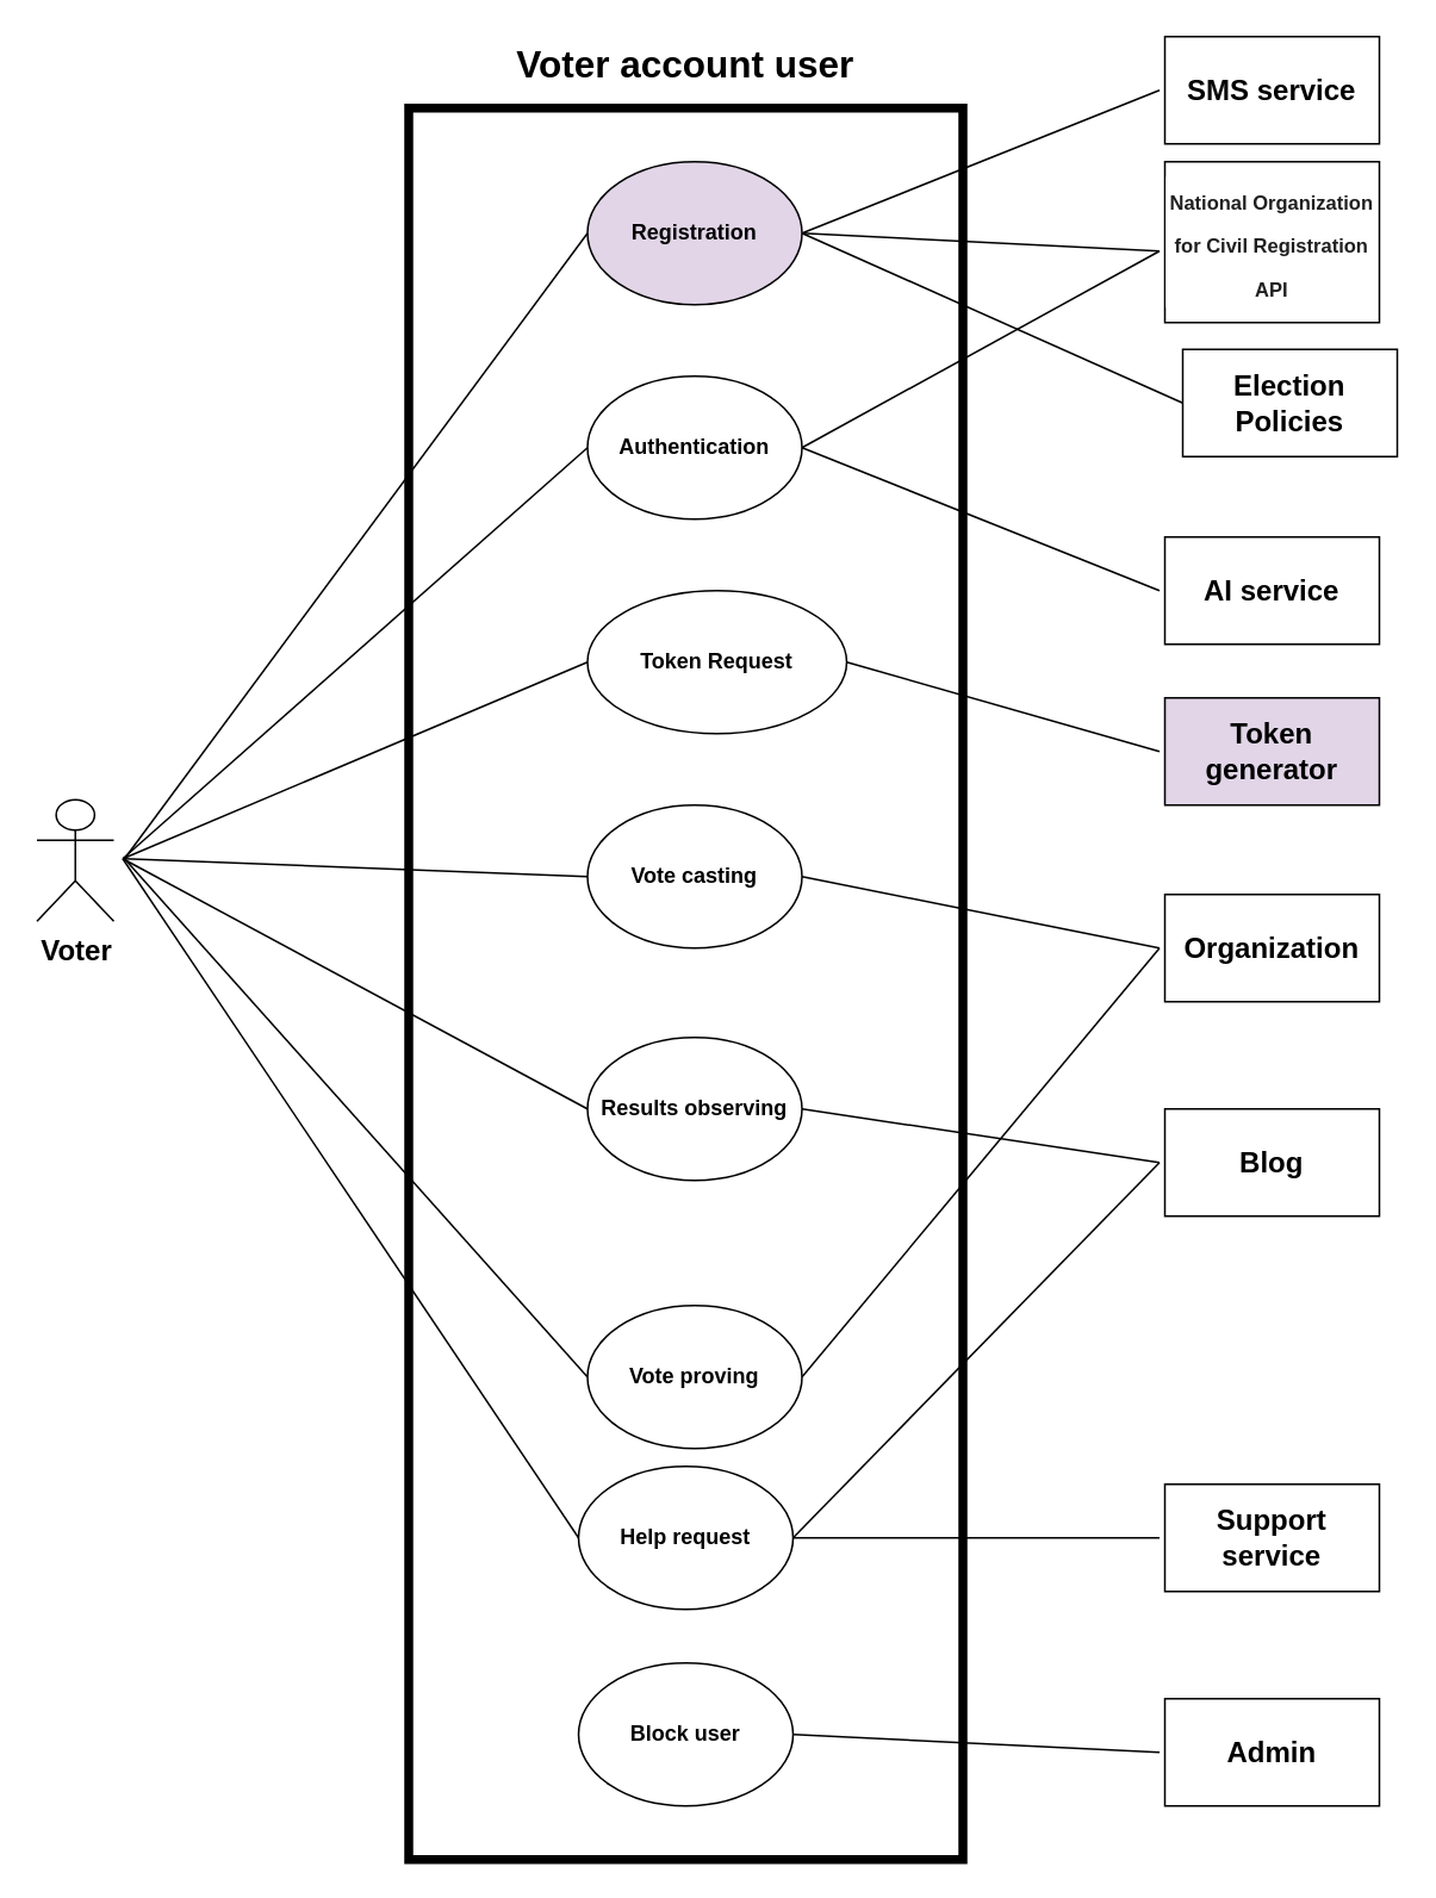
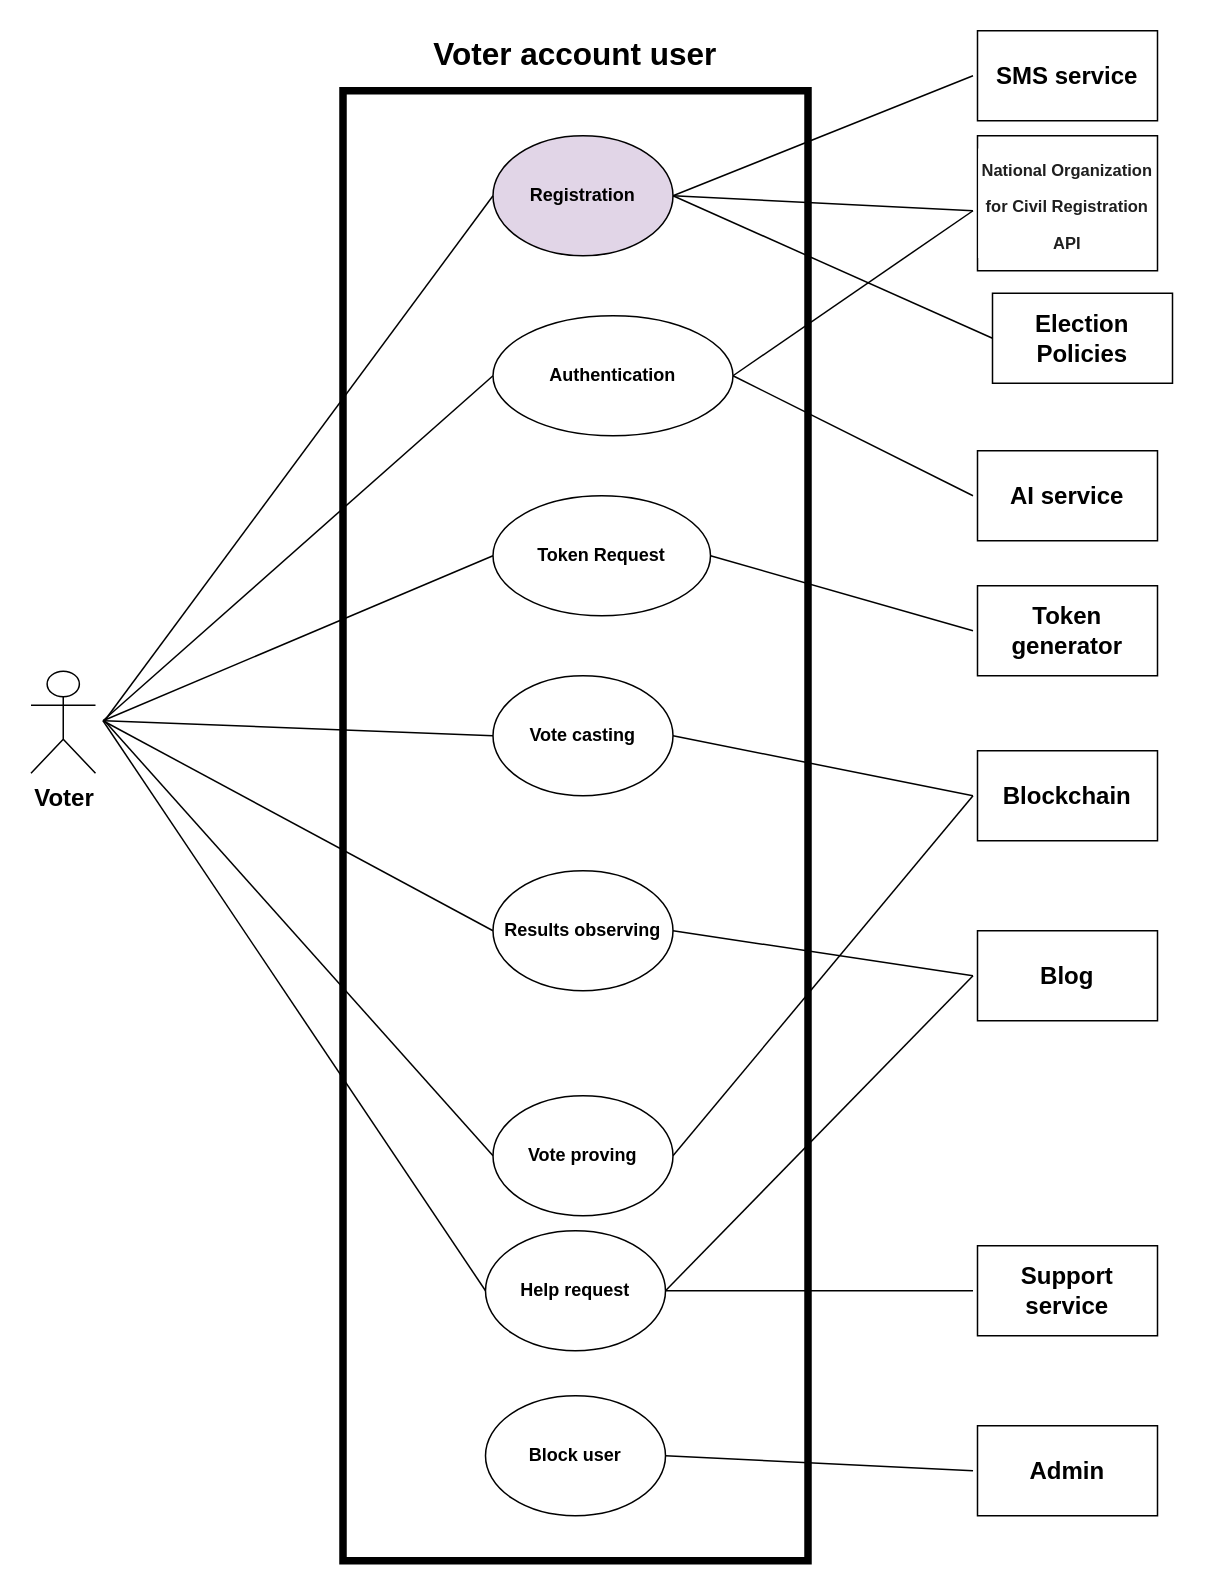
  <mxCell id="0" />
  <mxCell id="1" parent="0" />
  <mxCell id="2" value="" style="rounded=0;whiteSpace=wrap;html=1;fillColor=none;strokeWidth=5;" vertex="1" parent="1"><mxGeometry x="228" y="60" width="310" height="980" as="geometry" /></mxCell>
- <mxCell id="3" value="&lt;b&gt;Authentication&lt;/b&gt;" style="ellipse;whiteSpace=wrap;html=1;" parent="1" vertex="1"><mxGeometry x="328" y="210" width="120" height="80" as="geometry" /></mxCell>
+ <mxCell id="3" value="&lt;b&gt;Authentication&lt;/b&gt;" style="ellipse;whiteSpace=wrap;html=1;" parent="1" vertex="1"><mxGeometry x="328" y="210" width="160" height="80" as="geometry" /></mxCell>
  <mxCell id="4" value="&lt;b&gt;Token Request&lt;/b&gt;" style="ellipse;whiteSpace=wrap;html=1;" parent="1" vertex="1"><mxGeometry x="328" y="330" width="145" height="80" as="geometry" /></mxCell>
  <mxCell id="5" value="&lt;b&gt;Vote casting&lt;/b&gt;" style="ellipse;whiteSpace=wrap;html=1;" parent="1" vertex="1"><mxGeometry x="328" y="450" width="120" height="80" as="geometry" /></mxCell>
  <mxCell id="6" value="&lt;b&gt;Results observing&lt;/b&gt;" style="ellipse;whiteSpace=wrap;html=1;" parent="1" vertex="1"><mxGeometry x="328" y="580" width="120" height="80" as="geometry" /></mxCell>
  <mxCell id="7" value="&lt;b&gt;Vote proving&lt;/b&gt;" style="ellipse;whiteSpace=wrap;html=1;" parent="1" vertex="1"><mxGeometry x="328" y="730" width="120" height="80" as="geometry" /></mxCell>
  <mxCell id="8" value="" style="endArrow=none;html=1;rounded=0;entryX=0;entryY=0.5;entryDx=0;entryDy=0;" parent="1" target="3" edge="1"><mxGeometry width="50" height="50" relative="1" as="geometry"><mxPoint x="68" y="480" as="sourcePoint" /><mxPoint x="228" y="400" as="targetPoint" /></mxGeometry></mxCell>
  <mxCell id="9" value="" style="endArrow=none;html=1;rounded=0;entryX=0;entryY=0.5;entryDx=0;entryDy=0;" parent="1" target="4" edge="1"><mxGeometry width="50" height="50" relative="1" as="geometry"><mxPoint x="68" y="480" as="sourcePoint" /><mxPoint x="208" y="460" as="targetPoint" /></mxGeometry></mxCell>
  <mxCell id="10" value="&lt;b&gt;Registration&lt;/b&gt;" style="ellipse;whiteSpace=wrap;html=1;fillColor=#e1d5e7;" parent="1" vertex="1"><mxGeometry x="328" y="90" width="120" height="80" as="geometry" /></mxCell>
  <mxCell id="11" value="" style="endArrow=none;html=1;rounded=0;entryX=0;entryY=0.5;entryDx=0;entryDy=0;" parent="1" target="10" edge="1"><mxGeometry width="50" height="50" relative="1" as="geometry"><mxPoint x="69" y="480" as="sourcePoint" /><mxPoint x="178" y="290" as="targetPoint" /></mxGeometry></mxCell>
  <mxCell id="12" value="" style="endArrow=none;html=1;rounded=0;entryX=0;entryY=0.5;entryDx=0;entryDy=0;" parent="1" target="5" edge="1"><mxGeometry width="50" height="50" relative="1" as="geometry"><mxPoint x="69" y="480" as="sourcePoint" /><mxPoint x="188" y="560" as="targetPoint" /></mxGeometry></mxCell>
  <mxCell id="13" value="" style="endArrow=none;html=1;rounded=0;exitX=0;exitY=0.5;exitDx=0;exitDy=0;" parent="1" source="6" edge="1"><mxGeometry width="50" height="50" relative="1" as="geometry"><mxPoint x="178" y="670" as="sourcePoint" /><mxPoint x="68" y="480" as="targetPoint" /></mxGeometry></mxCell>
  <mxCell id="14" value="" style="endArrow=none;html=1;rounded=0;exitX=0;exitY=0.5;exitDx=0;exitDy=0;" parent="1" source="7" edge="1"><mxGeometry width="50" height="50" relative="1" as="geometry"><mxPoint x="148" y="720" as="sourcePoint" /><mxPoint x="69" y="480" as="targetPoint" /></mxGeometry></mxCell>
  <mxCell id="15" value="&lt;b&gt;&lt;font style=&quot;font-size: 16px;&quot;&gt;Voter&lt;/font&gt;&lt;/b&gt;" style="shape=umlActor;verticalLabelPosition=bottom;verticalAlign=top;html=1;outlineConnect=0;" vertex="1" parent="1"><mxGeometry x="20" y="447" width="43" height="68" as="geometry" /></mxCell>
  <mxCell id="16" value="&lt;b&gt;&lt;font style=&quot;font-size: 21px;&quot;&gt;Voter account user&lt;/font&gt;&lt;/b&gt;" style="text;html=1;align=center;verticalAlign=middle;whiteSpace=wrap;rounded=0;" vertex="1" parent="1"><mxGeometry x="228" y="20" width="310" height="30" as="geometry" /></mxCell>
  <mxCell id="17" value="&lt;b&gt;&lt;font style=&quot;font-size: 16px;&quot;&gt;SMS service&lt;/font&gt;&lt;/b&gt;" style="rounded=0;whiteSpace=wrap;html=1;" vertex="1" parent="1"><mxGeometry x="651" y="20" width="120" height="60" as="geometry" /></mxCell>
  <mxCell id="18" value="&lt;h2 style=&quot;font-family: &amp;quot;Google Sans&amp;quot;, Arial, sans-serif; line-height: 1.34; margin: 0px; color: rgb(31, 31, 31); background-color: rgb(255, 255, 255);&quot; data-ved=&quot;2ahUKEwiDr_zrjZCKAxX9APsDHdb_E2kQ3B0oAHoECDkQAQ&quot; data-attrid=&quot;title&quot; data-local-attribute=&quot;d3bn&quot; data-dtype=&quot;d3ifr&quot; class=&quot;qrShPb pXs6bb PZPZlf q8U8x aTI8gc hNKfZe&quot;&gt;&lt;font style=&quot;font-size: 11px;&quot;&gt;National Organization for Civil Registration API&lt;/font&gt;&lt;/h2&gt;" style="rounded=0;whiteSpace=wrap;html=1;align=center;" vertex="1" parent="1"><mxGeometry x="651" y="90" width="120" height="90" as="geometry" /></mxCell>
  <mxCell id="19" value="&lt;b&gt;&lt;font style=&quot;font-size: 16px;&quot;&gt;AI service&lt;/font&gt;&lt;/b&gt;" style="rounded=0;whiteSpace=wrap;html=1;" vertex="1" parent="1"><mxGeometry x="651" y="300" width="120" height="60" as="geometry" /></mxCell>
  <mxCell id="20" value="&lt;b&gt;&lt;font style=&quot;font-size: 16px;&quot;&gt;Election Policies&lt;/font&gt;&lt;/b&gt;" style="rounded=0;whiteSpace=wrap;html=1;" vertex="1" parent="1"><mxGeometry x="661" y="195" width="120" height="60" as="geometry" /></mxCell>
  <mxCell id="21" value="" style="endArrow=none;html=1;rounded=0;exitX=1;exitY=0.5;exitDx=0;exitDy=0;" edge="1" parent="1" source="10"><mxGeometry width="50" height="50" relative="1" as="geometry"><mxPoint x="408" y="480" as="sourcePoint" /><mxPoint x="648" y="50" as="targetPoint" /></mxGeometry></mxCell>
  <mxCell id="22" value="" style="endArrow=none;html=1;rounded=0;exitX=1;exitY=0.5;exitDx=0;exitDy=0;" edge="1" parent="1" source="10"><mxGeometry width="50" height="50" relative="1" as="geometry"><mxPoint x="458" y="250" as="sourcePoint" /><mxPoint x="648" y="140" as="targetPoint" /></mxGeometry></mxCell>
  <mxCell id="23" value="" style="endArrow=none;html=1;rounded=0;entryX=0;entryY=0.5;entryDx=0;entryDy=0;" edge="1" parent="1" target="20"><mxGeometry width="50" height="50" relative="1" as="geometry"><mxPoint x="448" y="130" as="sourcePoint" /><mxPoint x="568" y="180" as="targetPoint" /></mxGeometry></mxCell>
  <mxCell id="24" value="" style="endArrow=none;html=1;rounded=0;exitX=1;exitY=0.5;exitDx=0;exitDy=0;" edge="1" parent="1" source="3"><mxGeometry width="50" height="50" relative="1" as="geometry"><mxPoint x="518" y="270" as="sourcePoint" /><mxPoint x="648" y="330" as="targetPoint" /></mxGeometry></mxCell>
  <mxCell id="25" value="" style="endArrow=none;html=1;rounded=0;exitX=1;exitY=0.5;exitDx=0;exitDy=0;" edge="1" parent="1" source="3"><mxGeometry width="50" height="50" relative="1" as="geometry"><mxPoint x="508" y="260" as="sourcePoint" /><mxPoint x="648" y="140" as="targetPoint" /></mxGeometry></mxCell>
- <mxCell id="26" value="&lt;b&gt;&lt;font style=&quot;font-size: 16px;&quot;&gt;Token generator&lt;/font&gt;&lt;/b&gt;" style="rounded=0;whiteSpace=wrap;html=1;fillColor=#e1d5e7;" vertex="1" parent="1"><mxGeometry x="651" y="390" width="120" height="60" as="geometry" /></mxCell>
+ <mxCell id="26" value="&lt;b&gt;&lt;font style=&quot;font-size: 16px;&quot;&gt;Token generator&lt;/font&gt;&lt;/b&gt;" style="rounded=0;whiteSpace=wrap;html=1;" vertex="1" parent="1"><mxGeometry x="651" y="390" width="120" height="60" as="geometry" /></mxCell>
  <mxCell id="27" value="" style="endArrow=none;html=1;rounded=0;exitX=1;exitY=0.5;exitDx=0;exitDy=0;" edge="1" parent="1" source="4"><mxGeometry width="50" height="50" relative="1" as="geometry"><mxPoint x="508" y="400" as="sourcePoint" /><mxPoint x="648" y="420" as="targetPoint" /></mxGeometry></mxCell>
- <mxCell id="28" value="&lt;b&gt;&lt;font style=&quot;font-size: 16px;&quot;&gt;Organization&lt;/font&gt;&lt;/b&gt;" style="rounded=0;whiteSpace=wrap;html=1;" vertex="1" parent="1"><mxGeometry x="651" y="500" width="120" height="60" as="geometry" /></mxCell>
+ <mxCell id="28" value="&lt;b&gt;&lt;font style=&quot;font-size: 16px;&quot;&gt;Blockchain&lt;/font&gt;&lt;/b&gt;" style="rounded=0;whiteSpace=wrap;html=1;" vertex="1" parent="1"><mxGeometry x="651" y="500" width="120" height="60" as="geometry" /></mxCell>
  <mxCell id="29" value="" style="endArrow=none;html=1;rounded=0;exitX=1;exitY=0.5;exitDx=0;exitDy=0;" edge="1" parent="1" source="5"><mxGeometry width="50" height="50" relative="1" as="geometry"><mxPoint x="518" y="530" as="sourcePoint" /><mxPoint x="648" y="530" as="targetPoint" /></mxGeometry></mxCell>
  <mxCell id="30" value="&lt;b&gt;&lt;font style=&quot;font-size: 16px;&quot;&gt;Blog&lt;/font&gt;&lt;/b&gt;" style="rounded=0;whiteSpace=wrap;html=1;" vertex="1" parent="1"><mxGeometry x="651" y="620" width="120" height="60" as="geometry" /></mxCell>
  <mxCell id="31" value="" style="endArrow=none;html=1;rounded=0;exitX=1;exitY=0.5;exitDx=0;exitDy=0;" edge="1" parent="1" source="6"><mxGeometry width="50" height="50" relative="1" as="geometry"><mxPoint x="518" y="670" as="sourcePoint" /><mxPoint x="648" y="650" as="targetPoint" /></mxGeometry></mxCell>
  <mxCell id="32" value="" style="endArrow=none;html=1;rounded=0;exitX=1;exitY=0.5;exitDx=0;exitDy=0;" edge="1" parent="1" source="7"><mxGeometry width="50" height="50" relative="1" as="geometry"><mxPoint x="508" y="750" as="sourcePoint" /><mxPoint x="648" y="530" as="targetPoint" /></mxGeometry></mxCell>
  <mxCell id="33" value="&lt;b&gt;Help request&lt;/b&gt;" style="ellipse;whiteSpace=wrap;html=1;" vertex="1" parent="1"><mxGeometry x="323" y="820" width="120" height="80" as="geometry" /></mxCell>
  <mxCell id="34" value="" style="endArrow=none;html=1;rounded=0;exitX=0;exitY=0.5;exitDx=0;exitDy=0;" edge="1" parent="1" source="33"><mxGeometry width="50" height="50" relative="1" as="geometry"><mxPoint x="188" y="780" as="sourcePoint" /><mxPoint x="68" y="480" as="targetPoint" /></mxGeometry></mxCell>
  <mxCell id="35" value="&lt;span style=&quot;font-size: 16px;&quot;&gt;&lt;b&gt;Support service&lt;/b&gt;&lt;/span&gt;" style="rounded=0;whiteSpace=wrap;html=1;" vertex="1" parent="1"><mxGeometry x="651" y="830" width="120" height="60" as="geometry" /></mxCell>
  <mxCell id="36" value="" style="endArrow=none;html=1;rounded=0;exitX=1;exitY=0.5;exitDx=0;exitDy=0;" edge="1" parent="1" source="33"><mxGeometry width="50" height="50" relative="1" as="geometry"><mxPoint x="518" y="880" as="sourcePoint" /><mxPoint x="648" y="860" as="targetPoint" /></mxGeometry></mxCell>
  <mxCell id="37" value="&lt;b&gt;Block user&lt;/b&gt;" style="ellipse;whiteSpace=wrap;html=1;" vertex="1" parent="1"><mxGeometry x="323" y="930" width="120" height="80" as="geometry" /></mxCell>
  <mxCell id="38" value="&lt;span style=&quot;font-size: 16px;&quot;&gt;&lt;b&gt;Admin&lt;/b&gt;&lt;/span&gt;" style="rounded=0;whiteSpace=wrap;html=1;" vertex="1" parent="1"><mxGeometry x="651" y="950" width="120" height="60" as="geometry" /></mxCell>
  <mxCell id="39" value="" style="endArrow=none;html=1;rounded=0;exitX=1;exitY=0.5;exitDx=0;exitDy=0;" edge="1" parent="1" source="37"><mxGeometry width="50" height="50" relative="1" as="geometry"><mxPoint x="508" y="1000" as="sourcePoint" /><mxPoint x="648" y="980" as="targetPoint" /></mxGeometry></mxCell>
  <mxCell id="40" value="" style="endArrow=none;html=1;rounded=0;exitX=1;exitY=0.5;exitDx=0;exitDy=0;" edge="1" parent="1" source="33"><mxGeometry width="50" height="50" relative="1" as="geometry"><mxPoint x="518" y="790" as="sourcePoint" /><mxPoint x="648" y="650" as="targetPoint" /></mxGeometry></mxCell>
